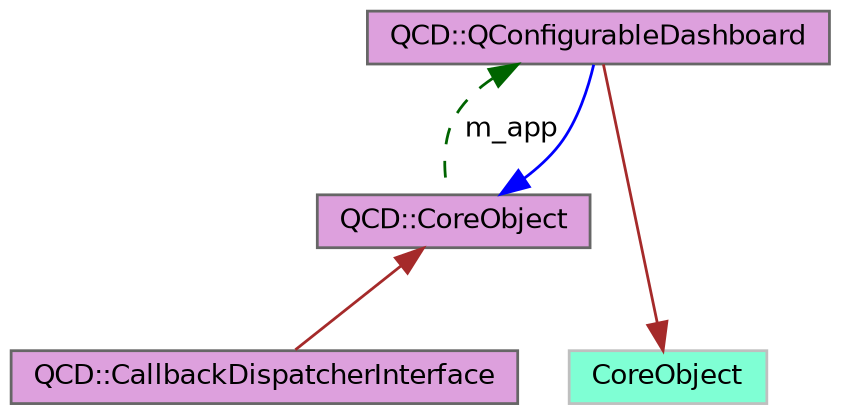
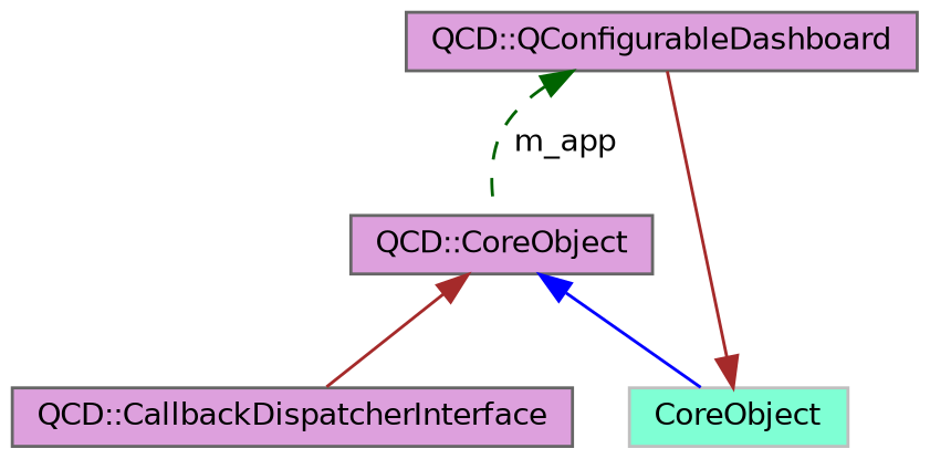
  digraph {
    node [color=gray40 fillcolor=plum fontname=Helvetica fontsize=10 shape=box style=filled]
    edge [color=brown dir=back fontname=Helvetica fontsize=10 labelfontname=Helvetica labelfontsize=10 style=solid]
    n1 [fontcolor=black height=0.2 label="QCD::QConfigurableDashboard" width=0.4]
    n2 [height=0.2 label="QCD::CoreObject" width=0.4]
    n3 [height=0.2 label="QCD::CallbackDispatcherInterface" width=0.4]
    n4 [color=grey75 fillcolor=aquamarine height=0.2 label=CoreObject width=0.4]
    n1 -> n2 [color=darkgreen label=" m_app" style=dashed]
-   n2 -> n1 [color=blue]
+   n2 -> n4 [color=blue]
    n2 -> n3
    n4 -> n1
  }
